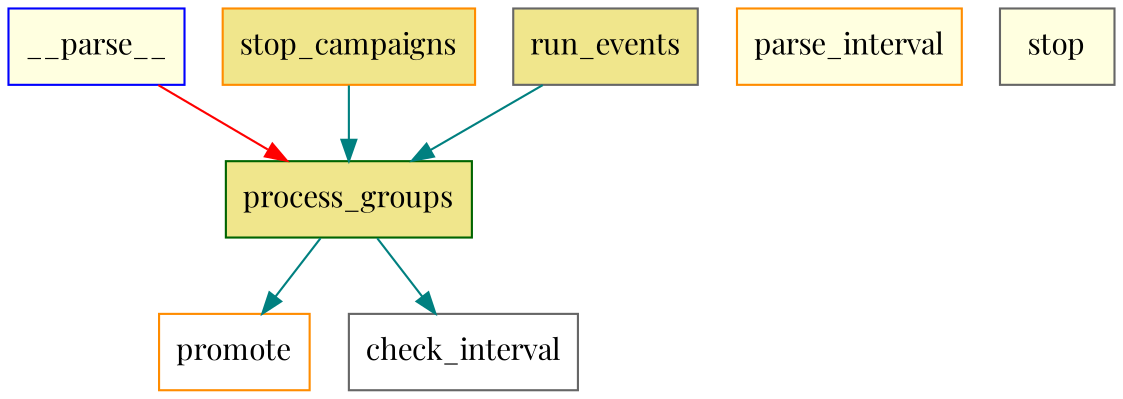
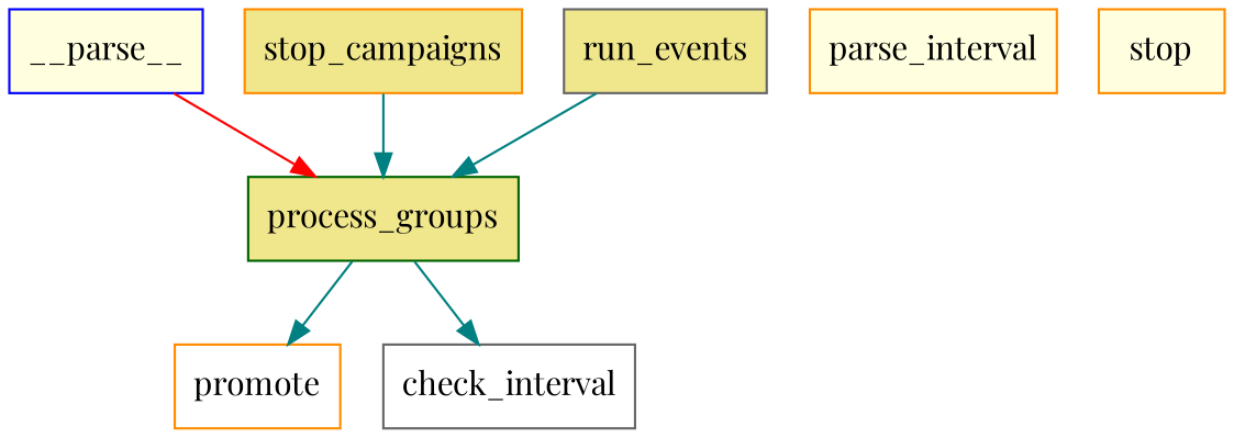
  digraph {
    fontname="Playfair Display"
    node [color=darkorange fillcolor=lightyellow fontname="Playfair Display" shape=box style=filled]
    edge [color=teal fontname="Playfair Display"]
    n1 [color=blue label=__parse__]
    n2 [color=darkgreen fillcolor=khaki label=process_groups]
    n3 [fillcolor=white label=promote]
    n4 [color=gray40 fillcolor=white label=check_interval]
    n5 [label=parse_interval]
    n6 [fillcolor=khaki label=stop_campaigns]
    n7 [color=gray40 fillcolor=khaki label=run_events]
-   n8 [color=gray40 label=stop]
+   n8 [label=stop]
    n1 -> n2 [color=red]
    n2 -> n3
    n2 -> n4
    n6 -> n2
    n7 -> n2
  }
